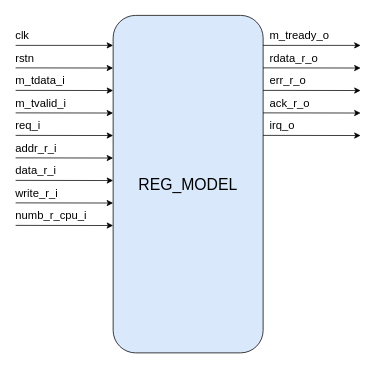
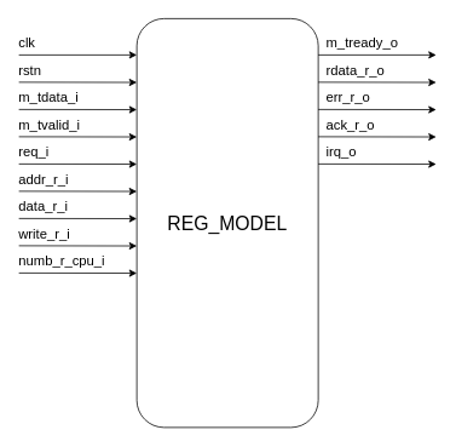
  <mxCell id="0" />
  <mxCell id="1" parent="0" />
- <mxCell id="2" value="REG_MODEL" style="rounded=1;whiteSpace=wrap;html=1;fontSize=21;fillColor=#dae8fc;" vertex="1" parent="1"><mxGeometry x="150" y="20" width="200" height="450" as="geometry" /></mxCell>
+ <mxCell id="2" value="REG_MODEL" style="rounded=1;whiteSpace=wrap;html=1;fontSize=21;" vertex="1" parent="1"><mxGeometry x="150" y="20" width="200" height="450" as="geometry" /></mxCell>
  <mxCell id="3" value="" style="endArrow=classic;html=1;fontSize=21;" edge="1" parent="1"><mxGeometry width="50" height="50" relative="1" as="geometry"><mxPoint x="20" y="60" as="sourcePoint" /><mxPoint x="150" y="60" as="targetPoint" /></mxGeometry></mxCell>
  <mxCell id="4" value="clk" style="edgeLabel;html=1;align=left;verticalAlign=middle;resizable=0;points=[];fontSize=15;" vertex="1" connectable="0" parent="3"><mxGeometry x="-0.329" relative="1" as="geometry"><mxPoint x="-45.83" y="-14.07" as="offset" /></mxGeometry></mxCell>
  <mxCell id="5" value="" style="endArrow=classic;html=1;fontSize=21;entryX=-0.017;entryY=0.134;entryDx=0;entryDy=0;entryPerimeter=0;" edge="1" parent="1"><mxGeometry width="50" height="50" relative="1" as="geometry"><mxPoint x="20" y="90" as="sourcePoint" /><mxPoint x="150" y="90.2" as="targetPoint" /></mxGeometry></mxCell>
  <mxCell id="6" value="rstn" style="edgeLabel;html=1;align=left;verticalAlign=middle;resizable=0;points=[];fontSize=15;" vertex="1" connectable="0" parent="5"><mxGeometry x="-0.329" relative="1" as="geometry"><mxPoint x="-45.83" y="-14.07" as="offset" /></mxGeometry></mxCell>
  <mxCell id="7" value="" style="endArrow=classic;html=1;fontSize=21;entryX=-0.017;entryY=0.134;entryDx=0;entryDy=0;entryPerimeter=0;" edge="1" parent="1"><mxGeometry width="50" height="50" relative="1" as="geometry"><mxPoint x="20" y="120" as="sourcePoint" /><mxPoint x="150" y="120.2" as="targetPoint" /></mxGeometry></mxCell>
  <mxCell id="8" value="m_tdata_i" style="edgeLabel;html=1;align=left;verticalAlign=middle;resizable=0;points=[];fontSize=15;" vertex="1" connectable="0" parent="7"><mxGeometry x="-0.329" relative="1" as="geometry"><mxPoint x="-45.83" y="-14.07" as="offset" /></mxGeometry></mxCell>
  <mxCell id="9" value="" style="endArrow=classic;html=1;fontSize=21;entryX=-0.017;entryY=0.134;entryDx=0;entryDy=0;entryPerimeter=0;" edge="1" parent="1"><mxGeometry width="50" height="50" relative="1" as="geometry"><mxPoint x="20" y="150" as="sourcePoint" /><mxPoint x="150" y="150.2" as="targetPoint" /></mxGeometry></mxCell>
  <mxCell id="10" value="m_tvalid_i" style="edgeLabel;html=1;align=left;verticalAlign=middle;resizable=0;points=[];fontSize=15;" vertex="1" connectable="0" parent="9"><mxGeometry x="-0.329" relative="1" as="geometry"><mxPoint x="-45.83" y="-14.07" as="offset" /></mxGeometry></mxCell>
  <mxCell id="11" value="" style="endArrow=classic;html=1;fontSize=21;entryX=-0.017;entryY=0.134;entryDx=0;entryDy=0;entryPerimeter=0;" edge="1" parent="1"><mxGeometry width="50" height="50" relative="1" as="geometry"><mxPoint x="20" y="180" as="sourcePoint" /><mxPoint x="150" y="180.2" as="targetPoint" /></mxGeometry></mxCell>
  <mxCell id="12" value="req_i" style="edgeLabel;html=1;align=left;verticalAlign=middle;resizable=0;points=[];fontSize=15;" vertex="1" connectable="0" parent="11"><mxGeometry x="-0.329" relative="1" as="geometry"><mxPoint x="-45.83" y="-14.07" as="offset" /></mxGeometry></mxCell>
  <mxCell id="13" value="" style="endArrow=classic;html=1;fontSize=21;entryX=-0.017;entryY=0.134;entryDx=0;entryDy=0;entryPerimeter=0;" edge="1" parent="1"><mxGeometry width="50" height="50" relative="1" as="geometry"><mxPoint x="20" y="210" as="sourcePoint" /><mxPoint x="150" y="210.2" as="targetPoint" /></mxGeometry></mxCell>
  <mxCell id="14" value="addr_r_i" style="edgeLabel;html=1;align=left;verticalAlign=middle;resizable=0;points=[];fontSize=15;" vertex="1" connectable="0" parent="13"><mxGeometry x="-0.329" relative="1" as="geometry"><mxPoint x="-45.83" y="-14.07" as="offset" /></mxGeometry></mxCell>
  <mxCell id="15" value="" style="endArrow=classic;html=1;fontSize=21;entryX=-0.017;entryY=0.134;entryDx=0;entryDy=0;entryPerimeter=0;" edge="1" parent="1"><mxGeometry width="50" height="50" relative="1" as="geometry"><mxPoint x="20" y="240" as="sourcePoint" /><mxPoint x="150" y="240.2" as="targetPoint" /></mxGeometry></mxCell>
  <mxCell id="16" value="data_r_i" style="edgeLabel;html=1;align=left;verticalAlign=middle;resizable=0;points=[];fontSize=15;" vertex="1" connectable="0" parent="15"><mxGeometry x="-0.329" relative="1" as="geometry"><mxPoint x="-45.83" y="-14.07" as="offset" /></mxGeometry></mxCell>
  <mxCell id="17" value="" style="endArrow=classic;html=1;fontSize=21;entryX=-0.017;entryY=0.134;entryDx=0;entryDy=0;entryPerimeter=0;" edge="1" parent="1"><mxGeometry width="50" height="50" relative="1" as="geometry"><mxPoint x="20" y="270" as="sourcePoint" /><mxPoint x="150" y="270.2" as="targetPoint" /></mxGeometry></mxCell>
  <mxCell id="18" value="write_r_i" style="edgeLabel;html=1;align=left;verticalAlign=middle;resizable=0;points=[];fontSize=15;" vertex="1" connectable="0" parent="17"><mxGeometry x="-0.329" relative="1" as="geometry"><mxPoint x="-45.83" y="-14.07" as="offset" /></mxGeometry></mxCell>
  <mxCell id="19" value="" style="endArrow=classic;html=1;fontSize=21;entryX=-0.017;entryY=0.134;entryDx=0;entryDy=0;entryPerimeter=0;" edge="1" parent="1"><mxGeometry width="50" height="50" relative="1" as="geometry"><mxPoint x="20" y="300" as="sourcePoint" /><mxPoint x="150" y="300.2" as="targetPoint" /></mxGeometry></mxCell>
  <mxCell id="20" value="numb_r_cpu_i" style="edgeLabel;html=1;align=left;verticalAlign=middle;resizable=0;points=[];fontSize=15;" vertex="1" connectable="0" parent="19"><mxGeometry x="-0.329" relative="1" as="geometry"><mxPoint x="-45.83" y="-14.07" as="offset" /></mxGeometry></mxCell>
  <mxCell id="21" value="" style="endArrow=classic;html=1;fontSize=21;" edge="1" parent="1"><mxGeometry width="50" height="50" relative="1" as="geometry"><mxPoint x="350" y="60" as="sourcePoint" /><mxPoint x="480" y="60" as="targetPoint" /></mxGeometry></mxCell>
  <mxCell id="22" value="m_tready_o" style="edgeLabel;html=1;align=left;verticalAlign=middle;resizable=0;points=[];fontSize=15;" vertex="1" connectable="0" parent="21"><mxGeometry x="-0.329" relative="1" as="geometry"><mxPoint x="-36.83" y="-14.07" as="offset" /></mxGeometry></mxCell>
  <mxCell id="23" value="" style="endArrow=classic;html=1;fontSize=21;entryX=-0.017;entryY=0.134;entryDx=0;entryDy=0;entryPerimeter=0;" edge="1" parent="1"><mxGeometry width="50" height="50" relative="1" as="geometry"><mxPoint x="350" y="90" as="sourcePoint" /><mxPoint x="480" y="90.2" as="targetPoint" /></mxGeometry></mxCell>
  <mxCell id="24" value="rdata_r_o" style="edgeLabel;html=1;align=left;verticalAlign=middle;resizable=0;points=[];fontSize=15;" vertex="1" connectable="0" parent="23"><mxGeometry x="-0.329" relative="1" as="geometry"><mxPoint x="-36.83" y="-14.07" as="offset" /></mxGeometry></mxCell>
  <mxCell id="25" value="" style="endArrow=classic;html=1;fontSize=21;entryX=-0.017;entryY=0.134;entryDx=0;entryDy=0;entryPerimeter=0;" edge="1" parent="1"><mxGeometry width="50" height="50" relative="1" as="geometry"><mxPoint x="350" y="120" as="sourcePoint" /><mxPoint x="480" y="120.2" as="targetPoint" /></mxGeometry></mxCell>
  <mxCell id="26" value="err_r_o" style="edgeLabel;html=1;align=left;verticalAlign=middle;resizable=0;points=[];fontSize=15;" vertex="1" connectable="0" parent="25"><mxGeometry x="-0.329" relative="1" as="geometry"><mxPoint x="-36.83" y="-14.07" as="offset" /></mxGeometry></mxCell>
  <mxCell id="27" value="" style="endArrow=classic;html=1;fontSize=21;entryX=-0.017;entryY=0.134;entryDx=0;entryDy=0;entryPerimeter=0;" edge="1" parent="1"><mxGeometry width="50" height="50" relative="1" as="geometry"><mxPoint x="350" y="150" as="sourcePoint" /><mxPoint x="480" y="150.2" as="targetPoint" /></mxGeometry></mxCell>
  <mxCell id="28" value="ack_r_o" style="edgeLabel;html=1;align=left;verticalAlign=middle;resizable=0;points=[];fontSize=15;" vertex="1" connectable="0" parent="27"><mxGeometry x="-0.329" relative="1" as="geometry"><mxPoint x="-36.83" y="-14.07" as="offset" /></mxGeometry></mxCell>
  <mxCell id="29" value="" style="endArrow=classic;html=1;fontSize=21;entryX=-0.017;entryY=0.134;entryDx=0;entryDy=0;entryPerimeter=0;" edge="1" parent="1"><mxGeometry width="50" height="50" relative="1" as="geometry"><mxPoint x="350" y="180" as="sourcePoint" /><mxPoint x="480" y="180.2" as="targetPoint" /></mxGeometry></mxCell>
  <mxCell id="30" value="irq_o" style="edgeLabel;html=1;align=left;verticalAlign=middle;resizable=0;points=[];fontSize=15;" vertex="1" connectable="0" parent="29"><mxGeometry x="-0.329" relative="1" as="geometry"><mxPoint x="-36.83" y="-14.07" as="offset" /></mxGeometry></mxCell>
